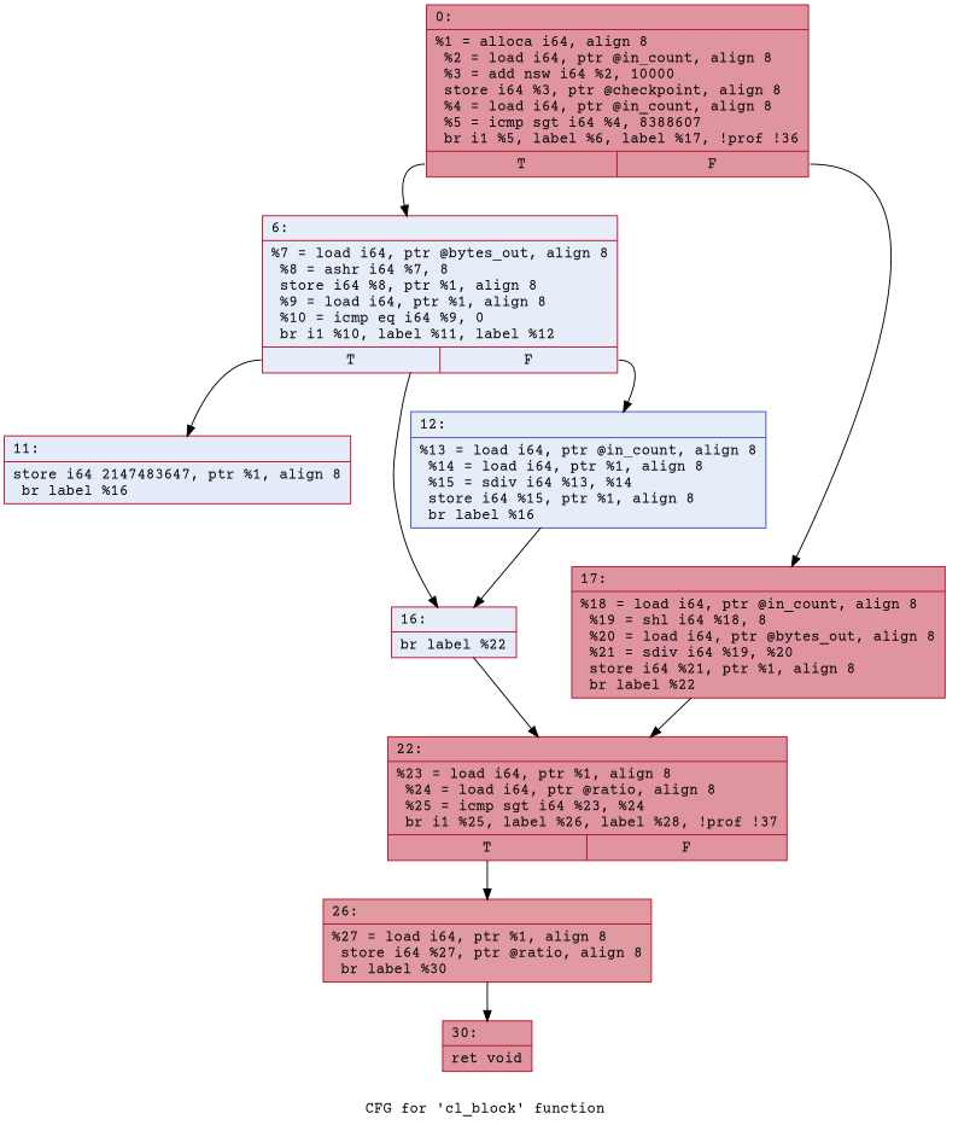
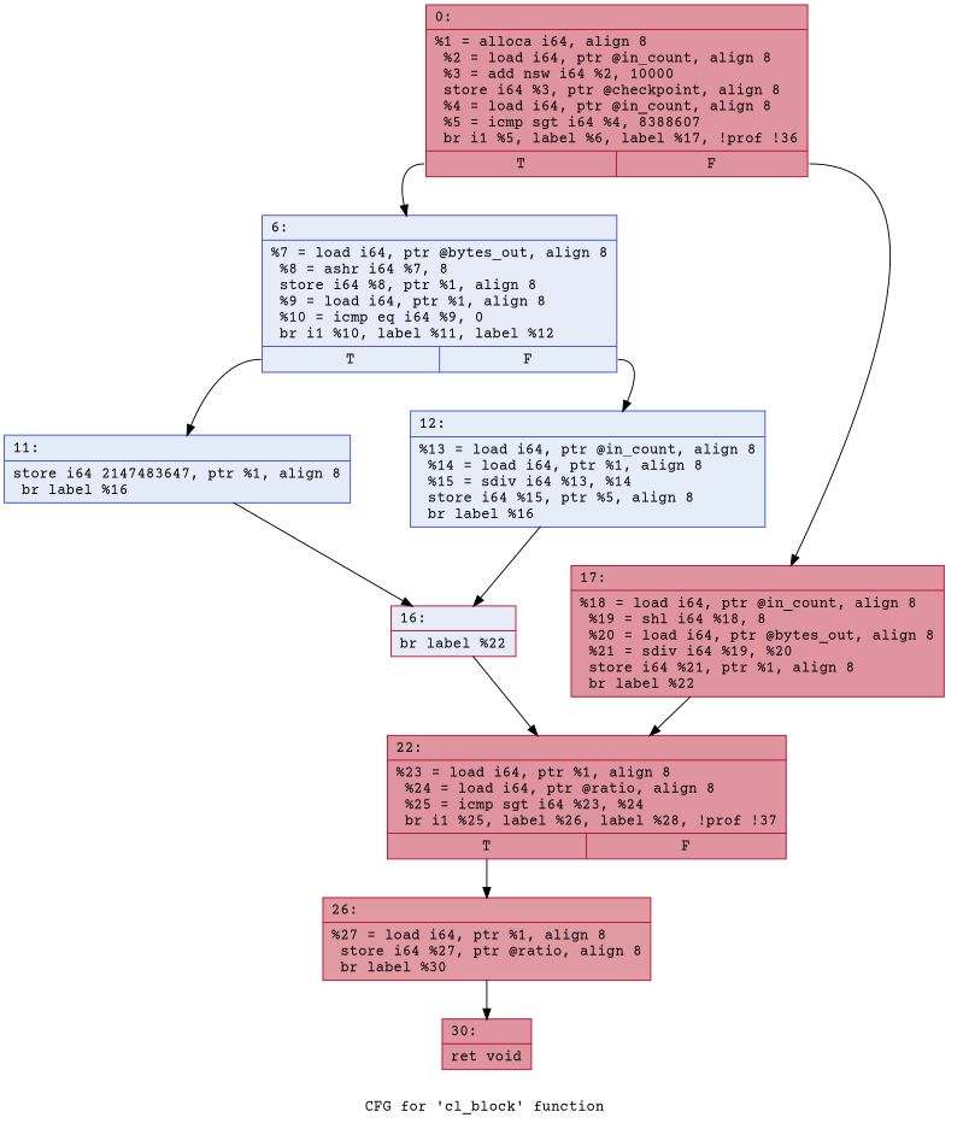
  digraph {
    fontname="Courier Prime"
    label="CFG for 'cl_block' function"
    node [color="#b70d28ff" fillcolor="#b70d2870" fontname="Courier Prime" shape=record style=filled]
    edge [fontname="Courier Prime"]
    n1 [label="{0:\l|  %1 = alloca i64, align 8\l  %2 = load i64, ptr @in_count, align 8\l  %3 = add nsw i64 %2, 10000\l  store i64 %3, ptr @checkpoint, align 8\l  %4 = load i64, ptr @in_count, align 8\l  %5 = icmp sgt i64 %4, 8388607\l  br i1 %5, label %6, label %17, !prof !36\l|{<s0>T|<s1>F}}"]
-   n2 [fillcolor="#c7d7f070" label="{6:\l|  %7 = load i64, ptr @bytes_out, align 8\l  %8 = ashr i64 %7, 8\l  store i64 %8, ptr %1, align 8\l  %9 = load i64, ptr %1, align 8\l  %10 = icmp eq i64 %9, 0\l  br i1 %10, label %11, label %12\l|{<s0>T|<s1>F}}"]
+   n2 [color="#3d50c3ff" fillcolor="#c7d7f070" label="{6:\l|  %7 = load i64, ptr @bytes_out, align 8\l  %8 = ashr i64 %7, 8\l  store i64 %8, ptr %1, align 8\l  %9 = load i64, ptr %1, align 8\l  %10 = icmp eq i64 %9, 0\l  br i1 %10, label %11, label %12\l|{<s0>T|<s1>F}}"]
    n3 [label="{17:\l|  %18 = load i64, ptr @in_count, align 8\l  %19 = shl i64 %18, 8\l  %20 = load i64, ptr @bytes_out, align 8\l  %21 = sdiv i64 %19, %20\l  store i64 %21, ptr %1, align 8\l  br label %22\l}"]
-   n4 [fillcolor="#c1d4f470" label="{11:\l|  store i64 2147483647, ptr %1, align 8\l  br label %16\l}"]
-   n5 [color="#3d50c3ff" fillcolor="#c5d6f270" label="{12:\l|  %13 = load i64, ptr @in_count, align 8\l  %14 = load i64, ptr %1, align 8\l  %15 = sdiv i64 %13, %14\l  store i64 %15, ptr %1, align 8\l  br label %16\l}"]
+   n4 [color="#3d50c3ff" fillcolor="#c1d4f470" label="{11:\l|  store i64 2147483647, ptr %1, align 8\l  br label %16\l}"]
+   n5 [color="#3d50c3ff" fillcolor="#c5d6f270" label="{12:\l|  %13 = load i64, ptr @in_count, align 8\l  %14 = load i64, ptr %1, align 8\l  %15 = sdiv i64 %13, %14\l  store i64 %15, ptr %5, align 8\l  br label %16\l}"]
    n6 [label="{22:\l|  %23 = load i64, ptr %1, align 8\l  %24 = load i64, ptr @ratio, align 8\l  %25 = icmp sgt i64 %23, %24\l  br i1 %25, label %26, label %28, !prof !37\l|{<s0>T|<s1>F}}"]
    n7 [fillcolor="#c7d7f070" label="{16:\l|  br label %22\l}"]
    n8 [fillcolor="#bb1b2c70" label="{26:\l|  %27 = load i64, ptr %1, align 8\l  store i64 %27, ptr @ratio, align 8\l  br label %30\l}"]
    n9 [label="{30:\l|  ret void\l}"]
    n1 -> n2 [tailport=s0]
    n1 -> n3 [tailport=s1]
    n2 -> n4 [tailport=s0]
    n2 -> n5 [tailport=s1]
    n3 -> n6
-   n2 -> n7
+   n4 -> n7
    n5 -> n7
    n6 -> n8 [tailport=s0]
    n7 -> n6
    n8 -> n9
  }
